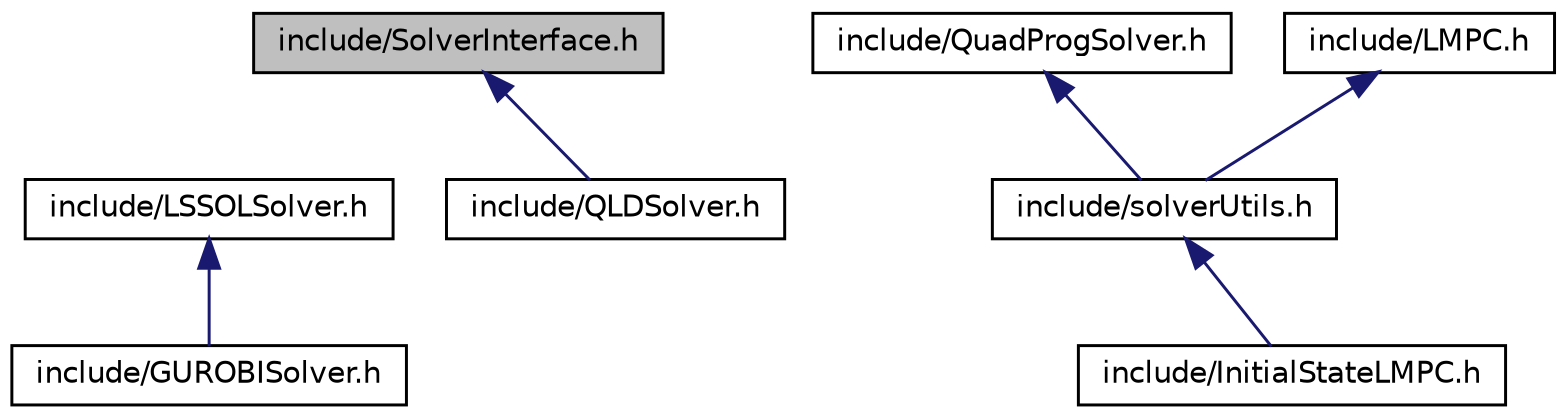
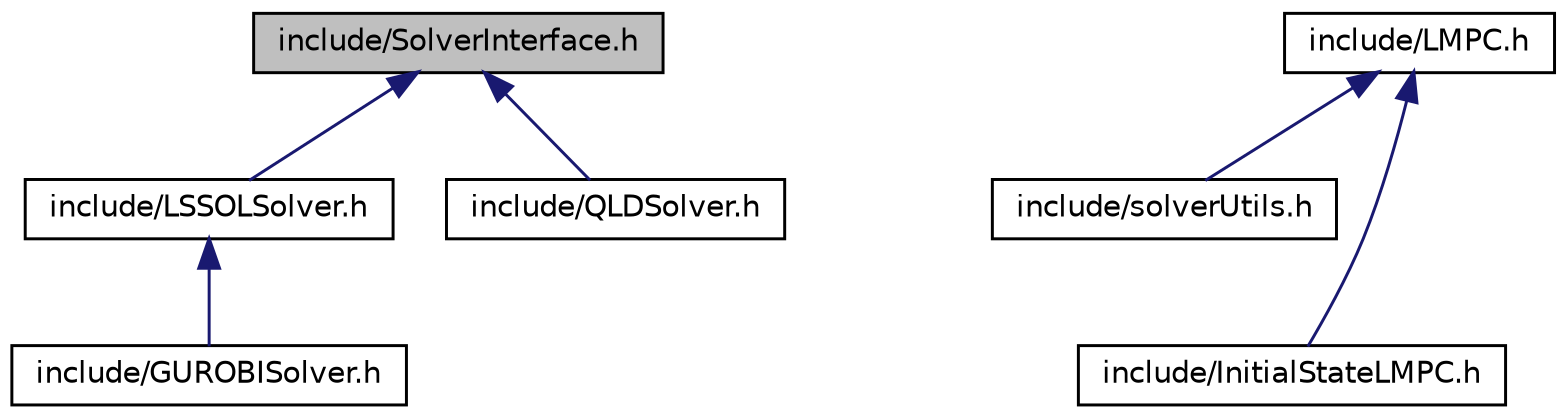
  digraph {
    node [color=black fillcolor=white fontname=Helvetica fontsize=10 shape=record style=filled]
    edge [color=midnightblue dir=back fontname=Helvetica fontsize=10 labelfontname=Helvetica labelfontsize=10 style=solid]
    n1 [fillcolor=grey75 fontcolor=black height=0.2 label="include/SolverInterface.h" width=0.4]
    n2 [height=0.2 label="include/LSSOLSolver.h" width=0.4]
    n3 [height=0.2 label="include/QLDSolver.h" width=0.4]
    n4 [height=0.2 label="include/GUROBISolver.h" width=0.4]
-   n5 [height=0.2 label="include/QuadProgSolver.h" width=0.4]
    n6 [height=0.2 label="include/solverUtils.h" width=0.4]
    n7 [height=0.2 label="include/LMPC.h" width=0.4]
    n8 [height=0.2 label="include/InitialStateLMPC.h" width=0.4]
+   n1 -> n2
    n1 -> n3
    n2 -> n4
-   n5 -> n6
    n7 -> n6
-   n6 -> n8
+   n7 -> n8
  }
